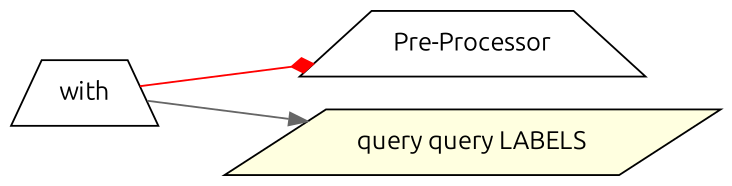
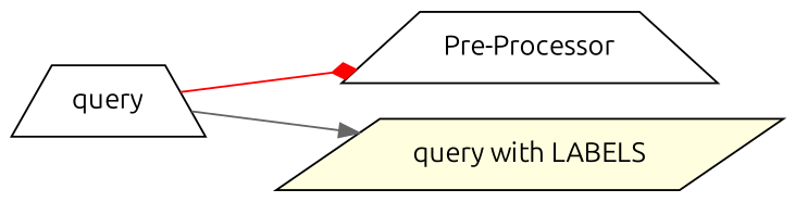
  digraph {
    fontname=Ubuntu
    rankdir=LR
    splines=FALSE
    node [fillcolor=white fontname=Ubuntu shape=trapezium style=filled]
    edge [fontname=Ubuntu style=solid]
-   n1 [label=with]
+   n1 [label=query]
    n2 [label="Pre-Processor"]
-   n3 [fillcolor=lightyellow label="query query LABELS" shape=parallelogram]
+   n3 [fillcolor=lightyellow label="query with LABELS" shape=parallelogram]
    n1 -> n2 [arrowhead=diamond color=red]
    n1 -> n3 [arrowhead=normal color=gray40]
  }
